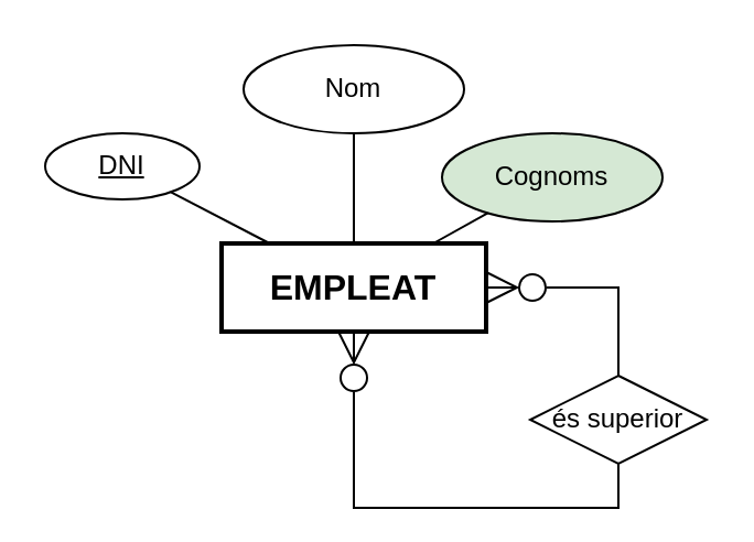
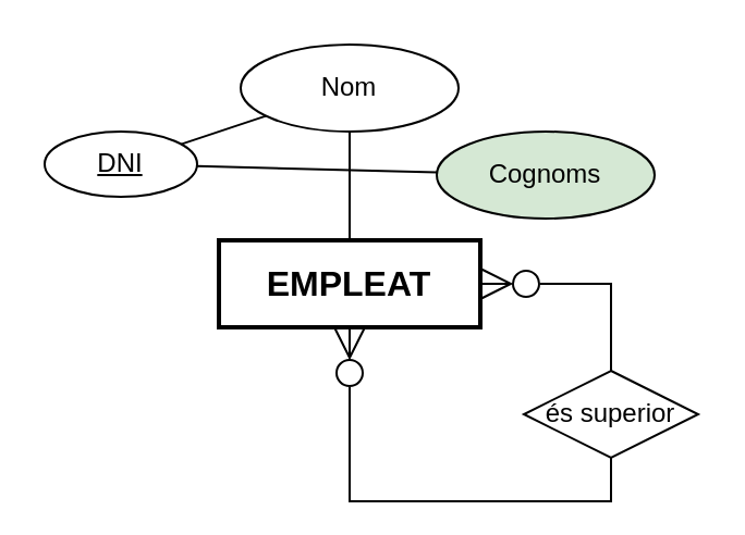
  <mxCell id="0" />
  <mxCell id="1" parent="0" />
  <mxCell id="2" style="edgeStyle=orthogonalEdgeStyle;rounded=0;orthogonalLoop=1;jettySize=auto;html=1;endArrow=ERzeroToMany;endFill=0;endSize=12;exitX=0.5;exitY=0;exitDx=0;exitDy=0;entryX=1;entryY=0.5;entryDx=0;entryDy=0;" parent="1" source="8" target="5" edge="1"><mxGeometry relative="1" as="geometry"><mxPoint x="280" y="130" as="sourcePoint" /></mxGeometry></mxCell>
  <mxCell id="3" value="DNI" style="ellipse;whiteSpace=wrap;html=1;align=center;fontStyle=4;" parent="1" vertex="1"><mxGeometry x="20" y="60" width="70" height="30" as="geometry" /></mxCell>
- <mxCell id="4" style="rounded=0;orthogonalLoop=1;jettySize=auto;html=1;endArrow=none;endFill=0;endSize=12;" parent="1" source="3" target="5" edge="1"><mxGeometry relative="1" as="geometry"><mxPoint x="270" y="10" as="sourcePoint" /><mxPoint x="210" y="10" as="targetPoint" /></mxGeometry></mxCell>
+ <mxCell id="4" style="rounded=0;orthogonalLoop=1;jettySize=auto;html=1;endArrow=none;endFill=0;endSize=12;" parent="1" source="3" target="6" edge="1"><mxGeometry relative="1" as="geometry"><mxPoint x="270" y="10" as="sourcePoint" /><mxPoint x="210" y="10" as="targetPoint" /></mxGeometry></mxCell>
  <mxCell id="5" value="EMPLEAT" style="whiteSpace=wrap;html=1;align=center;fontStyle=1;fontSize=16;strokeWidth=2;" parent="1" vertex="1"><mxGeometry x="100" y="110" width="120" height="40" as="geometry" /></mxCell>
  <mxCell id="6" value="Nom" style="ellipse;whiteSpace=wrap;html=1;align=center;fontStyle=0;" parent="1" vertex="1"><mxGeometry x="110" y="20" width="100" height="40" as="geometry" /></mxCell>
  <mxCell id="7" style="rounded=0;orthogonalLoop=1;jettySize=auto;html=1;endArrow=none;endFill=0;endSize=12;" parent="1" source="6" target="5" edge="1"><mxGeometry relative="1" as="geometry"><mxPoint x="116" y="79" as="sourcePoint" /><mxPoint x="153" y="120" as="targetPoint" /></mxGeometry></mxCell>
  <mxCell id="8" value="és superior" style="rhombus;whiteSpace=wrap;html=1;" parent="1" vertex="1"><mxGeometry x="240" y="170" width="80" height="40" as="geometry" /></mxCell>
  <mxCell id="9" value="Cognoms" style="ellipse;whiteSpace=wrap;html=1;align=center;fontStyle=0;fillColor=#d5e8d4;" parent="1" vertex="1"><mxGeometry x="200" y="60" width="100" height="40" as="geometry" /></mxCell>
- <mxCell id="10" style="rounded=0;orthogonalLoop=1;jettySize=auto;html=1;endArrow=none;endFill=0;endSize=12;" parent="1" source="9" target="5" edge="1"><mxGeometry relative="1" as="geometry"><mxPoint x="170" y="70" as="sourcePoint" /><mxPoint x="170" y="120" as="targetPoint" /></mxGeometry></mxCell>
+ <mxCell id="10" style="rounded=0;orthogonalLoop=1;jettySize=auto;html=1;endArrow=none;endFill=0;endSize=12;" parent="1" source="9" target="3" edge="1"><mxGeometry relative="1" as="geometry"><mxPoint x="170" y="70" as="sourcePoint" /><mxPoint x="170" y="120" as="targetPoint" /></mxGeometry></mxCell>
  <mxCell id="11" style="edgeStyle=orthogonalEdgeStyle;rounded=0;orthogonalLoop=1;jettySize=auto;html=1;endArrow=ERzeroToMany;endFill=0;endSize=12;entryX=0.5;entryY=1;entryDx=0;entryDy=0;exitX=0.5;exitY=1;exitDx=0;exitDy=0;" edge="1" parent="1" source="8" target="5"><mxGeometry relative="1" as="geometry"><mxPoint x="330" y="140" as="sourcePoint" /><mxPoint x="230" y="140" as="targetPoint" /></mxGeometry></mxCell>
